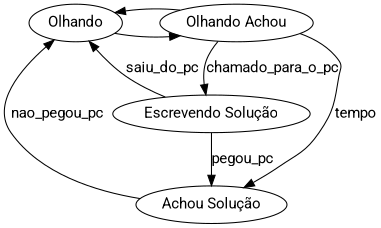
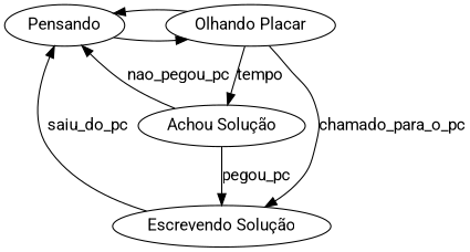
  digraph {
    fontname=Roboto
    rankdir=TB
    node [fontname=Roboto]
    edge [fontname=Roboto]
-   n1 [label=Olhando]
-   n2 [label="Olhando Achou"]
+   n1 [label=Pensando]
+   n2 [label="Olhando Placar"]
    n3 [label="Achou Solução"]
    n4 [label="Escrevendo Solução"]
    subgraph sub_1 {
      rank=same
      n1
      n2
    }
    n1 -> n2
    n2 -> n1
    n2 -> n3 [label=tempo]
    n2 -> n4 [label=chamado_para_o_pc]
    n3 -> n1 [label=nao_pegou_pc]
-   n4 -> n3 [label=pegou_pc]
+   n3 -> n4 [label=pegou_pc]
    n4 -> n1 [label=saiu_do_pc]
  }
